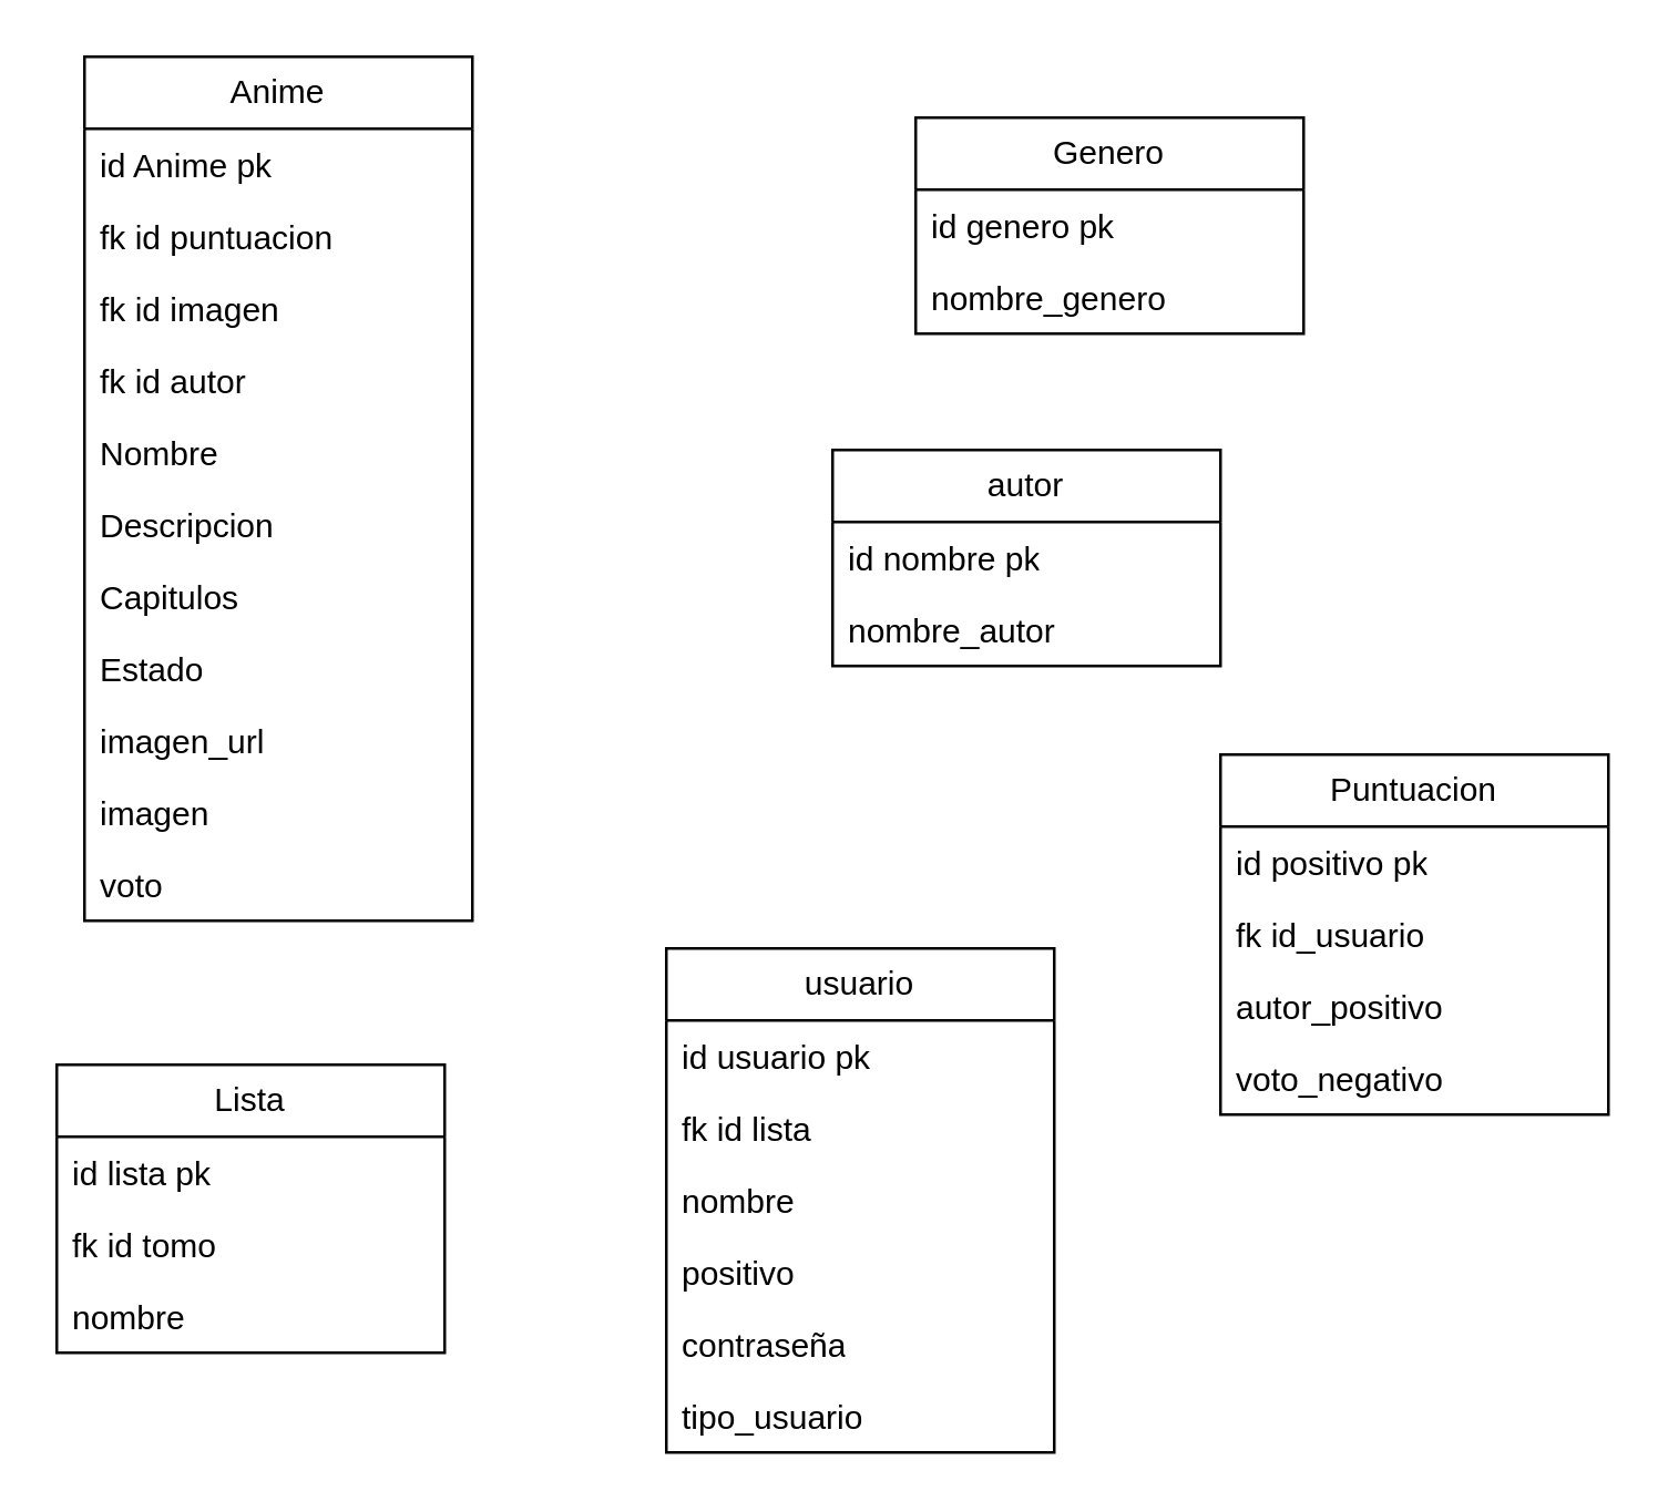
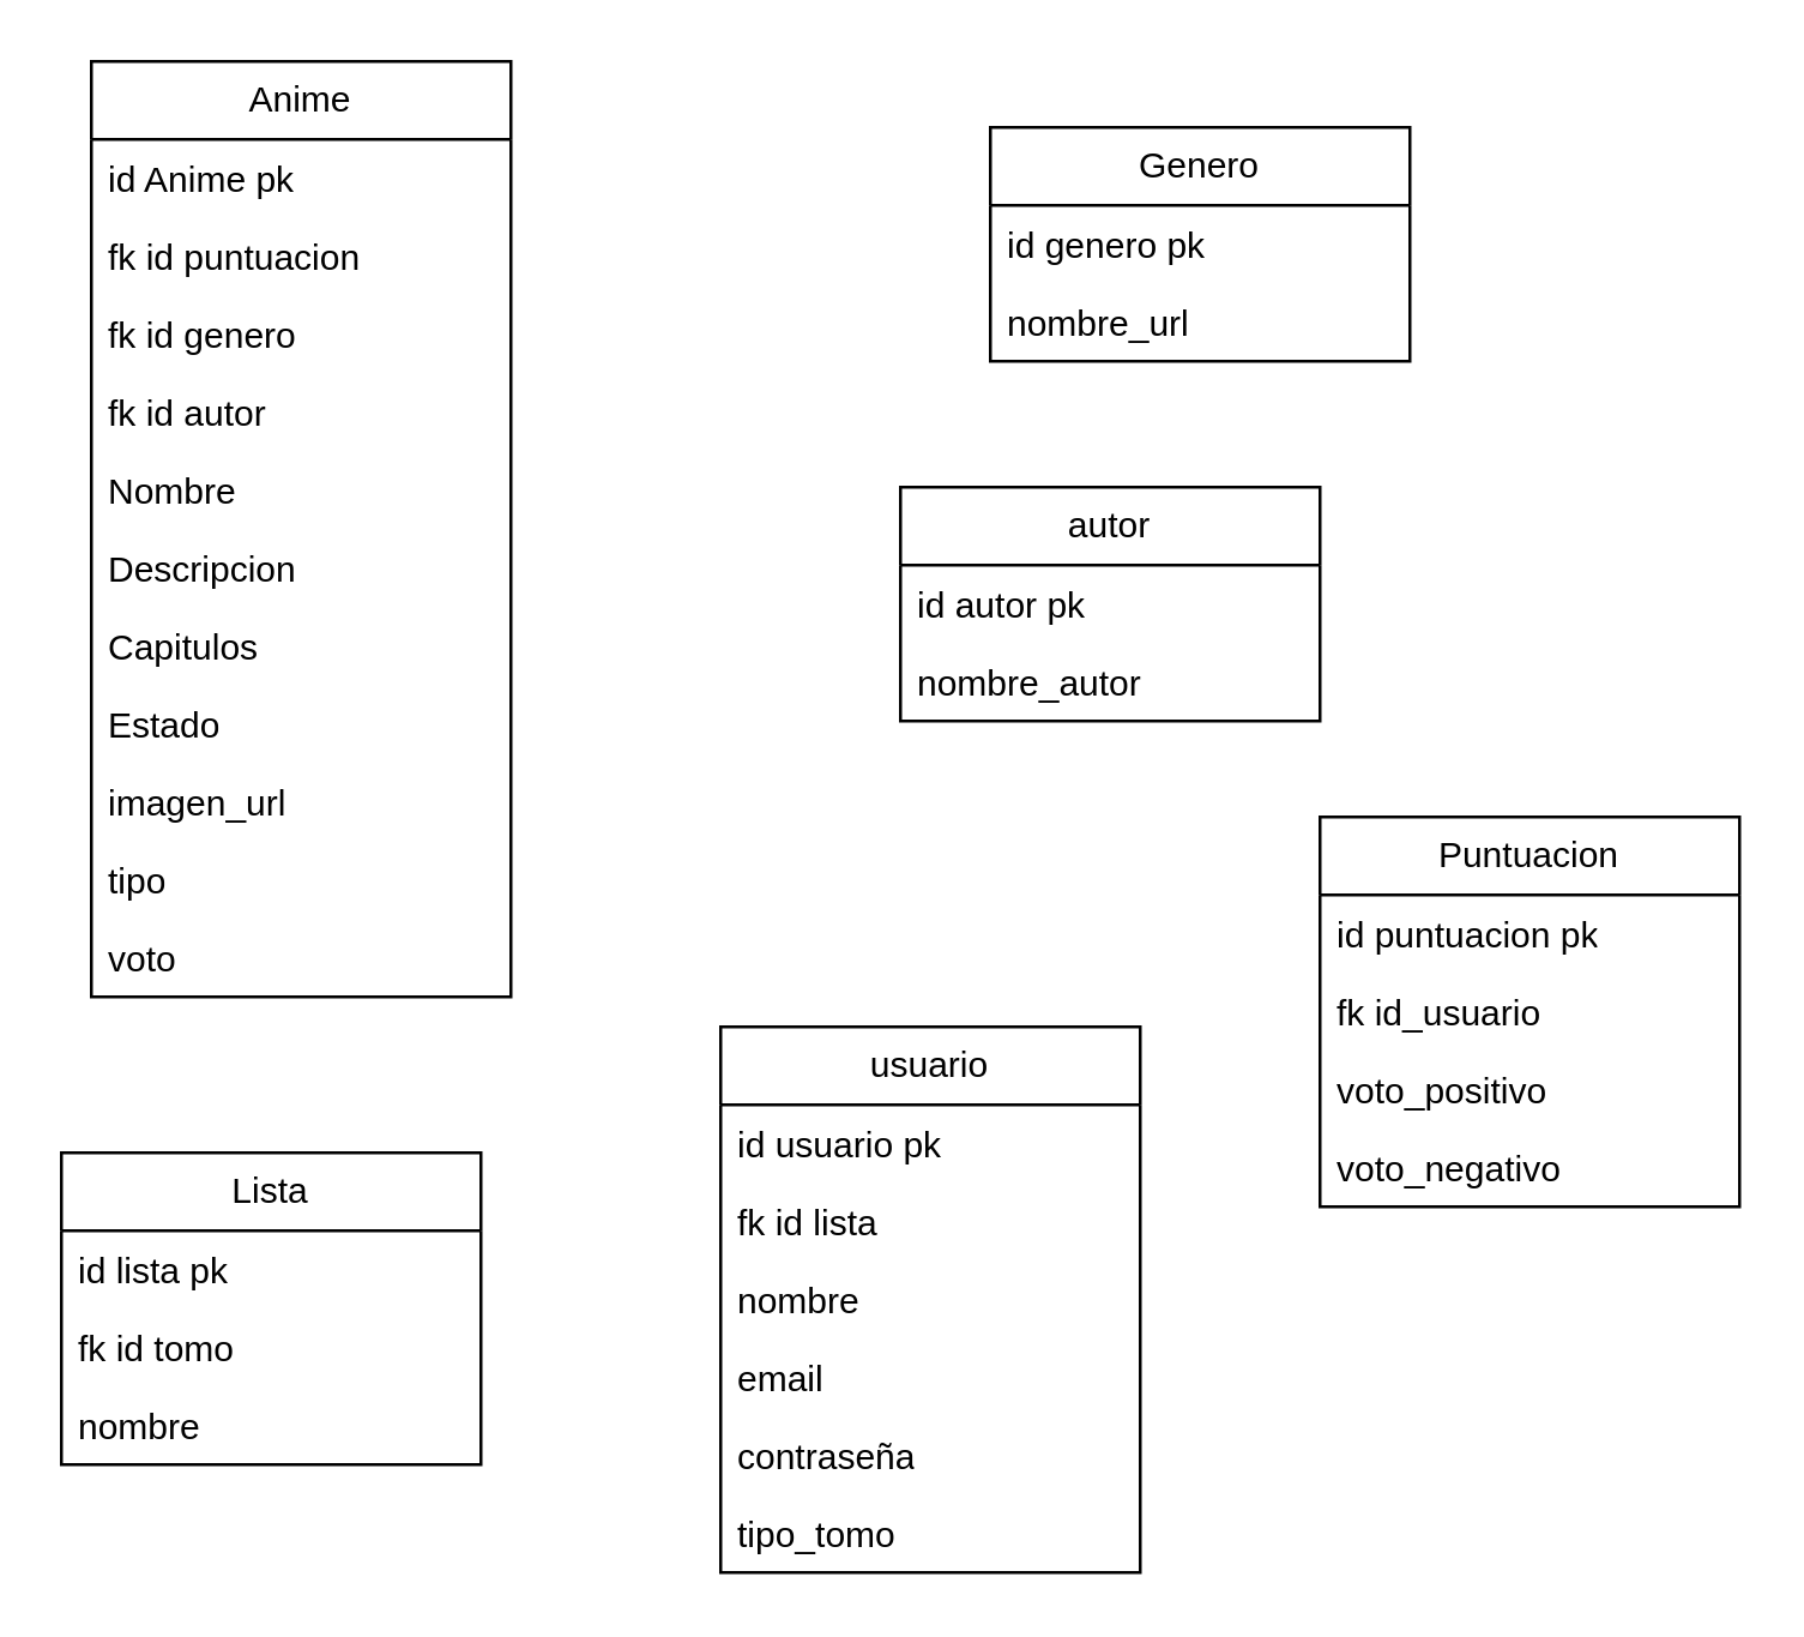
  <mxCell id="0" />
  <mxCell id="1" parent="0" />
  <mxCell id="2" value="Anime" style="swimlane;fontStyle=0;childLayout=stackLayout;horizontal=1;startSize=26;fillColor=none;horizontalStack=0;resizeParent=1;resizeParentMax=0;resizeLast=0;collapsible=1;marginBottom=0;whiteSpace=wrap;html=1;" vertex="1" parent="1"><mxGeometry x="30" y="20" width="140" height="312" as="geometry" /></mxCell>
  <mxCell id="3" value="id Anime pk" style="text;strokeColor=none;fillColor=none;align=left;verticalAlign=top;spacingLeft=4;spacingRight=4;overflow=hidden;rotatable=0;points=[[0,0.5],[1,0.5]];portConstraint=eastwest;whiteSpace=wrap;html=1;" vertex="1" parent="2"><mxGeometry y="26" width="140" height="26" as="geometry" /></mxCell>
  <mxCell id="4" value="fk id puntuacion" style="text;strokeColor=none;fillColor=none;align=left;verticalAlign=top;spacingLeft=4;spacingRight=4;overflow=hidden;rotatable=0;points=[[0,0.5],[1,0.5]];portConstraint=eastwest;whiteSpace=wrap;html=1;" vertex="1" parent="2"><mxGeometry y="52" width="140" height="26" as="geometry" /></mxCell>
- <mxCell id="5" value="fk id imagen" style="text;strokeColor=none;fillColor=none;align=left;verticalAlign=top;spacingLeft=4;spacingRight=4;overflow=hidden;rotatable=0;points=[[0,0.5],[1,0.5]];portConstraint=eastwest;whiteSpace=wrap;html=1;" vertex="1" parent="2"><mxGeometry y="78" width="140" height="26" as="geometry" /></mxCell>
+ <mxCell id="5" value="fk id genero" style="text;strokeColor=none;fillColor=none;align=left;verticalAlign=top;spacingLeft=4;spacingRight=4;overflow=hidden;rotatable=0;points=[[0,0.5],[1,0.5]];portConstraint=eastwest;whiteSpace=wrap;html=1;" vertex="1" parent="2"><mxGeometry y="78" width="140" height="26" as="geometry" /></mxCell>
  <mxCell id="6" value="fk id autor" style="text;strokeColor=none;fillColor=none;align=left;verticalAlign=top;spacingLeft=4;spacingRight=4;overflow=hidden;rotatable=0;points=[[0,0.5],[1,0.5]];portConstraint=eastwest;whiteSpace=wrap;html=1;" vertex="1" parent="2"><mxGeometry y="104" width="140" height="26" as="geometry" /></mxCell>
  <mxCell id="7" value="Nombre" style="text;strokeColor=none;fillColor=none;align=left;verticalAlign=top;spacingLeft=4;spacingRight=4;overflow=hidden;rotatable=0;points=[[0,0.5],[1,0.5]];portConstraint=eastwest;whiteSpace=wrap;html=1;" vertex="1" parent="2"><mxGeometry y="130" width="140" height="26" as="geometry" /></mxCell>
  <mxCell id="8" value="Descripcion" style="text;strokeColor=none;fillColor=none;align=left;verticalAlign=top;spacingLeft=4;spacingRight=4;overflow=hidden;rotatable=0;points=[[0,0.5],[1,0.5]];portConstraint=eastwest;whiteSpace=wrap;html=1;" vertex="1" parent="2"><mxGeometry y="156" width="140" height="26" as="geometry" /></mxCell>
  <mxCell id="9" value="Capitulos" style="text;strokeColor=none;fillColor=none;align=left;verticalAlign=top;spacingLeft=4;spacingRight=4;overflow=hidden;rotatable=0;points=[[0,0.5],[1,0.5]];portConstraint=eastwest;whiteSpace=wrap;html=1;" vertex="1" parent="2"><mxGeometry y="182" width="140" height="26" as="geometry" /></mxCell>
  <mxCell id="10" value="Estado" style="text;strokeColor=none;fillColor=none;align=left;verticalAlign=top;spacingLeft=4;spacingRight=4;overflow=hidden;rotatable=0;points=[[0,0.5],[1,0.5]];portConstraint=eastwest;whiteSpace=wrap;html=1;" vertex="1" parent="2"><mxGeometry y="208" width="140" height="26" as="geometry" /></mxCell>
  <mxCell id="11" value="imagen_url" style="text;strokeColor=none;fillColor=none;align=left;verticalAlign=top;spacingLeft=4;spacingRight=4;overflow=hidden;rotatable=0;points=[[0,0.5],[1,0.5]];portConstraint=eastwest;whiteSpace=wrap;html=1;" vertex="1" parent="2"><mxGeometry y="234" width="140" height="26" as="geometry" /></mxCell>
- <mxCell id="12" value="imagen" style="text;strokeColor=none;fillColor=none;align=left;verticalAlign=top;spacingLeft=4;spacingRight=4;overflow=hidden;rotatable=0;points=[[0,0.5],[1,0.5]];portConstraint=eastwest;whiteSpace=wrap;html=1;" vertex="1" parent="2"><mxGeometry y="260" width="140" height="26" as="geometry" /></mxCell>
+ <mxCell id="12" value="tipo" style="text;strokeColor=none;fillColor=none;align=left;verticalAlign=top;spacingLeft=4;spacingRight=4;overflow=hidden;rotatable=0;points=[[0,0.5],[1,0.5]];portConstraint=eastwest;whiteSpace=wrap;html=1;" vertex="1" parent="2"><mxGeometry y="260" width="140" height="26" as="geometry" /></mxCell>
  <mxCell id="13" value="voto" style="text;strokeColor=none;fillColor=none;align=left;verticalAlign=top;spacingLeft=4;spacingRight=4;overflow=hidden;rotatable=0;points=[[0,0.5],[1,0.5]];portConstraint=eastwest;whiteSpace=wrap;html=1;" vertex="1" parent="2"><mxGeometry y="286" width="140" height="26" as="geometry" /></mxCell>
  <mxCell id="14" value="Lista" style="swimlane;fontStyle=0;childLayout=stackLayout;horizontal=1;startSize=26;fillColor=none;horizontalStack=0;resizeParent=1;resizeParentMax=0;resizeLast=0;collapsible=1;marginBottom=0;whiteSpace=wrap;html=1;" vertex="1" parent="1"><mxGeometry x="20" y="384" width="140" height="104" as="geometry" /></mxCell>
  <mxCell id="15" value="id lista pk" style="text;strokeColor=none;fillColor=none;align=left;verticalAlign=top;spacingLeft=4;spacingRight=4;overflow=hidden;rotatable=0;points=[[0,0.5],[1,0.5]];portConstraint=eastwest;whiteSpace=wrap;html=1;" vertex="1" parent="14"><mxGeometry y="26" width="140" height="26" as="geometry" /></mxCell>
  <mxCell id="16" value="fk id tomo" style="text;strokeColor=none;fillColor=none;align=left;verticalAlign=top;spacingLeft=4;spacingRight=4;overflow=hidden;rotatable=0;points=[[0,0.5],[1,0.5]];portConstraint=eastwest;whiteSpace=wrap;html=1;" vertex="1" parent="14"><mxGeometry y="52" width="140" height="26" as="geometry" /></mxCell>
  <mxCell id="17" value="nombre" style="text;strokeColor=none;fillColor=none;align=left;verticalAlign=top;spacingLeft=4;spacingRight=4;overflow=hidden;rotatable=0;points=[[0,0.5],[1,0.5]];portConstraint=eastwest;whiteSpace=wrap;html=1;" vertex="1" parent="14"><mxGeometry y="78" width="140" height="26" as="geometry" /></mxCell>
  <mxCell id="18" value="usuario" style="swimlane;fontStyle=0;childLayout=stackLayout;horizontal=1;startSize=26;fillColor=none;horizontalStack=0;resizeParent=1;resizeParentMax=0;resizeLast=0;collapsible=1;marginBottom=0;whiteSpace=wrap;html=1;" vertex="1" parent="1"><mxGeometry x="240" y="342" width="140" height="182" as="geometry" /></mxCell>
  <mxCell id="19" value="id usuario pk" style="text;strokeColor=none;fillColor=none;align=left;verticalAlign=top;spacingLeft=4;spacingRight=4;overflow=hidden;rotatable=0;points=[[0,0.5],[1,0.5]];portConstraint=eastwest;whiteSpace=wrap;html=1;" vertex="1" parent="18"><mxGeometry y="26" width="140" height="26" as="geometry" /></mxCell>
  <mxCell id="20" value="fk id lista" style="text;strokeColor=none;fillColor=none;align=left;verticalAlign=top;spacingLeft=4;spacingRight=4;overflow=hidden;rotatable=0;points=[[0,0.5],[1,0.5]];portConstraint=eastwest;whiteSpace=wrap;html=1;" vertex="1" parent="18"><mxGeometry y="52" width="140" height="26" as="geometry" /></mxCell>
  <mxCell id="21" value="nombre" style="text;strokeColor=none;fillColor=none;align=left;verticalAlign=top;spacingLeft=4;spacingRight=4;overflow=hidden;rotatable=0;points=[[0,0.5],[1,0.5]];portConstraint=eastwest;whiteSpace=wrap;html=1;" vertex="1" parent="18"><mxGeometry y="78" width="140" height="26" as="geometry" /></mxCell>
- <mxCell id="22" value="positivo" style="text;strokeColor=none;fillColor=none;align=left;verticalAlign=top;spacingLeft=4;spacingRight=4;overflow=hidden;rotatable=0;points=[[0,0.5],[1,0.5]];portConstraint=eastwest;whiteSpace=wrap;html=1;" vertex="1" parent="18"><mxGeometry y="104" width="140" height="26" as="geometry" /></mxCell>
+ <mxCell id="22" value="email" style="text;strokeColor=none;fillColor=none;align=left;verticalAlign=top;spacingLeft=4;spacingRight=4;overflow=hidden;rotatable=0;points=[[0,0.5],[1,0.5]];portConstraint=eastwest;whiteSpace=wrap;html=1;" vertex="1" parent="18"><mxGeometry y="104" width="140" height="26" as="geometry" /></mxCell>
  <mxCell id="23" value="contraseña" style="text;strokeColor=none;fillColor=none;align=left;verticalAlign=top;spacingLeft=4;spacingRight=4;overflow=hidden;rotatable=0;points=[[0,0.5],[1,0.5]];portConstraint=eastwest;whiteSpace=wrap;html=1;" vertex="1" parent="18"><mxGeometry y="130" width="140" height="26" as="geometry" /></mxCell>
- <mxCell id="24" value="tipo_usuario" style="text;strokeColor=none;fillColor=none;align=left;verticalAlign=top;spacingLeft=4;spacingRight=4;overflow=hidden;rotatable=0;points=[[0,0.5],[1,0.5]];portConstraint=eastwest;whiteSpace=wrap;html=1;" vertex="1" parent="18"><mxGeometry y="156" width="140" height="26" as="geometry" /></mxCell>
+ <mxCell id="24" value="tipo_tomo" style="text;strokeColor=none;fillColor=none;align=left;verticalAlign=top;spacingLeft=4;spacingRight=4;overflow=hidden;rotatable=0;points=[[0,0.5],[1,0.5]];portConstraint=eastwest;whiteSpace=wrap;html=1;" vertex="1" parent="18"><mxGeometry y="156" width="140" height="26" as="geometry" /></mxCell>
  <mxCell id="25" value="Puntuacion" style="swimlane;fontStyle=0;childLayout=stackLayout;horizontal=1;startSize=26;fillColor=none;horizontalStack=0;resizeParent=1;resizeParentMax=0;resizeLast=0;collapsible=1;marginBottom=0;whiteSpace=wrap;html=1;" vertex="1" parent="1"><mxGeometry x="440" y="272" width="140" height="130" as="geometry" /></mxCell>
- <mxCell id="26" value="id positivo pk" style="text;strokeColor=none;fillColor=none;align=left;verticalAlign=top;spacingLeft=4;spacingRight=4;overflow=hidden;rotatable=0;points=[[0,0.5],[1,0.5]];portConstraint=eastwest;whiteSpace=wrap;html=1;" vertex="1" parent="25"><mxGeometry y="26" width="140" height="26" as="geometry" /></mxCell>
+ <mxCell id="26" value="id puntuacion pk" style="text;strokeColor=none;fillColor=none;align=left;verticalAlign=top;spacingLeft=4;spacingRight=4;overflow=hidden;rotatable=0;points=[[0,0.5],[1,0.5]];portConstraint=eastwest;whiteSpace=wrap;html=1;" vertex="1" parent="25"><mxGeometry y="26" width="140" height="26" as="geometry" /></mxCell>
  <mxCell id="27" value="fk id_usuario" style="text;strokeColor=none;fillColor=none;align=left;verticalAlign=top;spacingLeft=4;spacingRight=4;overflow=hidden;rotatable=0;points=[[0,0.5],[1,0.5]];portConstraint=eastwest;whiteSpace=wrap;html=1;" vertex="1" parent="25"><mxGeometry y="52" width="140" height="26" as="geometry" /></mxCell>
- <mxCell id="28" value="autor_positivo" style="text;strokeColor=none;fillColor=none;align=left;verticalAlign=top;spacingLeft=4;spacingRight=4;overflow=hidden;rotatable=0;points=[[0,0.5],[1,0.5]];portConstraint=eastwest;whiteSpace=wrap;html=1;" vertex="1" parent="25"><mxGeometry y="78" width="140" height="26" as="geometry" /></mxCell>
+ <mxCell id="28" value="voto_positivo" style="text;strokeColor=none;fillColor=none;align=left;verticalAlign=top;spacingLeft=4;spacingRight=4;overflow=hidden;rotatable=0;points=[[0,0.5],[1,0.5]];portConstraint=eastwest;whiteSpace=wrap;html=1;" vertex="1" parent="25"><mxGeometry y="78" width="140" height="26" as="geometry" /></mxCell>
  <mxCell id="29" value="voto_negativo" style="text;strokeColor=none;fillColor=none;align=left;verticalAlign=top;spacingLeft=4;spacingRight=4;overflow=hidden;rotatable=0;points=[[0,0.5],[1,0.5]];portConstraint=eastwest;whiteSpace=wrap;html=1;" vertex="1" parent="25"><mxGeometry y="104" width="140" height="26" as="geometry" /></mxCell>
  <mxCell id="30" value="Genero" style="swimlane;fontStyle=0;childLayout=stackLayout;horizontal=1;startSize=26;fillColor=none;horizontalStack=0;resizeParent=1;resizeParentMax=0;resizeLast=0;collapsible=1;marginBottom=0;whiteSpace=wrap;html=1;" vertex="1" parent="1"><mxGeometry x="330" y="42" width="140" height="78" as="geometry" /></mxCell>
  <mxCell id="31" value="id genero pk" style="text;strokeColor=none;fillColor=none;align=left;verticalAlign=top;spacingLeft=4;spacingRight=4;overflow=hidden;rotatable=0;points=[[0,0.5],[1,0.5]];portConstraint=eastwest;whiteSpace=wrap;html=1;" vertex="1" parent="30"><mxGeometry y="26" width="140" height="26" as="geometry" /></mxCell>
- <mxCell id="32" value="nombre_genero" style="text;strokeColor=none;fillColor=none;align=left;verticalAlign=top;spacingLeft=4;spacingRight=4;overflow=hidden;rotatable=0;points=[[0,0.5],[1,0.5]];portConstraint=eastwest;whiteSpace=wrap;html=1;" vertex="1" parent="30"><mxGeometry y="52" width="140" height="26" as="geometry" /></mxCell>
+ <mxCell id="32" value="nombre_url" style="text;strokeColor=none;fillColor=none;align=left;verticalAlign=top;spacingLeft=4;spacingRight=4;overflow=hidden;rotatable=0;points=[[0,0.5],[1,0.5]];portConstraint=eastwest;whiteSpace=wrap;html=1;" vertex="1" parent="30"><mxGeometry y="52" width="140" height="26" as="geometry" /></mxCell>
  <mxCell id="33" value="autor" style="swimlane;fontStyle=0;childLayout=stackLayout;horizontal=1;startSize=26;fillColor=none;horizontalStack=0;resizeParent=1;resizeParentMax=0;resizeLast=0;collapsible=1;marginBottom=0;whiteSpace=wrap;html=1;" vertex="1" parent="1"><mxGeometry x="300" y="162" width="140" height="78" as="geometry" /></mxCell>
- <mxCell id="34" value="id nombre pk" style="text;strokeColor=none;fillColor=none;align=left;verticalAlign=top;spacingLeft=4;spacingRight=4;overflow=hidden;rotatable=0;points=[[0,0.5],[1,0.5]];portConstraint=eastwest;whiteSpace=wrap;html=1;" vertex="1" parent="33"><mxGeometry y="26" width="140" height="26" as="geometry" /></mxCell>
+ <mxCell id="34" value="id autor pk" style="text;strokeColor=none;fillColor=none;align=left;verticalAlign=top;spacingLeft=4;spacingRight=4;overflow=hidden;rotatable=0;points=[[0,0.5],[1,0.5]];portConstraint=eastwest;whiteSpace=wrap;html=1;" vertex="1" parent="33"><mxGeometry y="26" width="140" height="26" as="geometry" /></mxCell>
  <mxCell id="35" value="nombre_autor" style="text;strokeColor=none;fillColor=none;align=left;verticalAlign=top;spacingLeft=4;spacingRight=4;overflow=hidden;rotatable=0;points=[[0,0.5],[1,0.5]];portConstraint=eastwest;whiteSpace=wrap;html=1;" vertex="1" parent="33"><mxGeometry y="52" width="140" height="26" as="geometry" /></mxCell>
